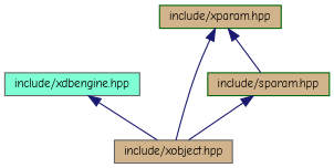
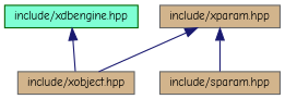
  digraph {
    fontname="Comic Neue"
    node [color=darkgreen fillcolor=tan fontname="Comic Neue" fontsize=10 shape=record style=filled]
    edge [color=midnightblue dir=back fontname="Comic Neue" fontsize=10 labelfontname=Helvetica labelfontsize=10 style=solid]
-   n1 [color=gray40 fillcolor=aquamarine fontcolor=black height=0.2 label="include/xdbengine.hpp" width=0.4]
+   n1 [fillcolor=aquamarine fontcolor=black height=0.2 label="include/xdbengine.hpp" width=0.4]
    n2 [color=gray40 height=0.2 label="include/xobject.hpp" width=0.4]
-   n3 [height=0.2 label="include/xparam.hpp" width=0.4]
-   n4 [height=0.2 label="include/sparam.hpp" width=0.4]
+   n3 [color=gray40 height=0.2 label="include/xparam.hpp" width=0.4]
+   n4 [color=gray40 height=0.2 label="include/sparam.hpp" width=0.4]
    n1 -> n2
    n3 -> n2
    n3 -> n4
-   n4 -> n2
  }
